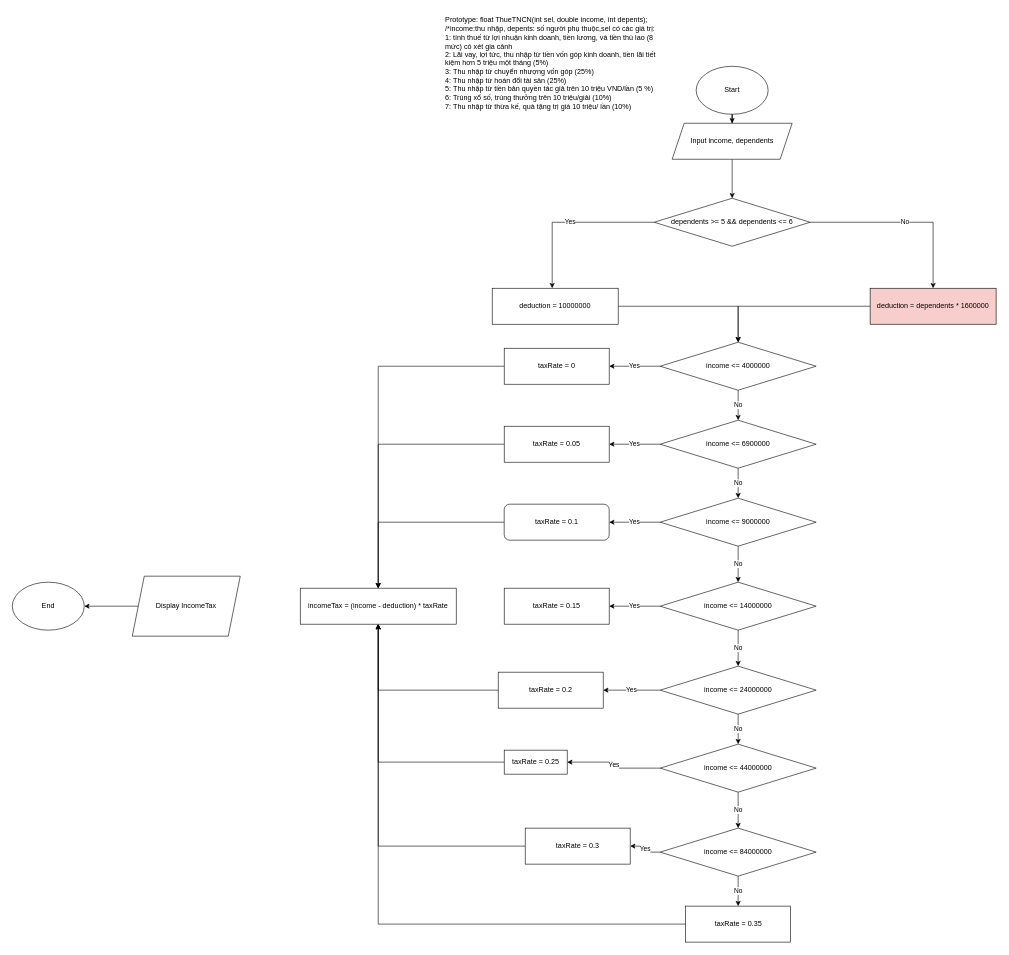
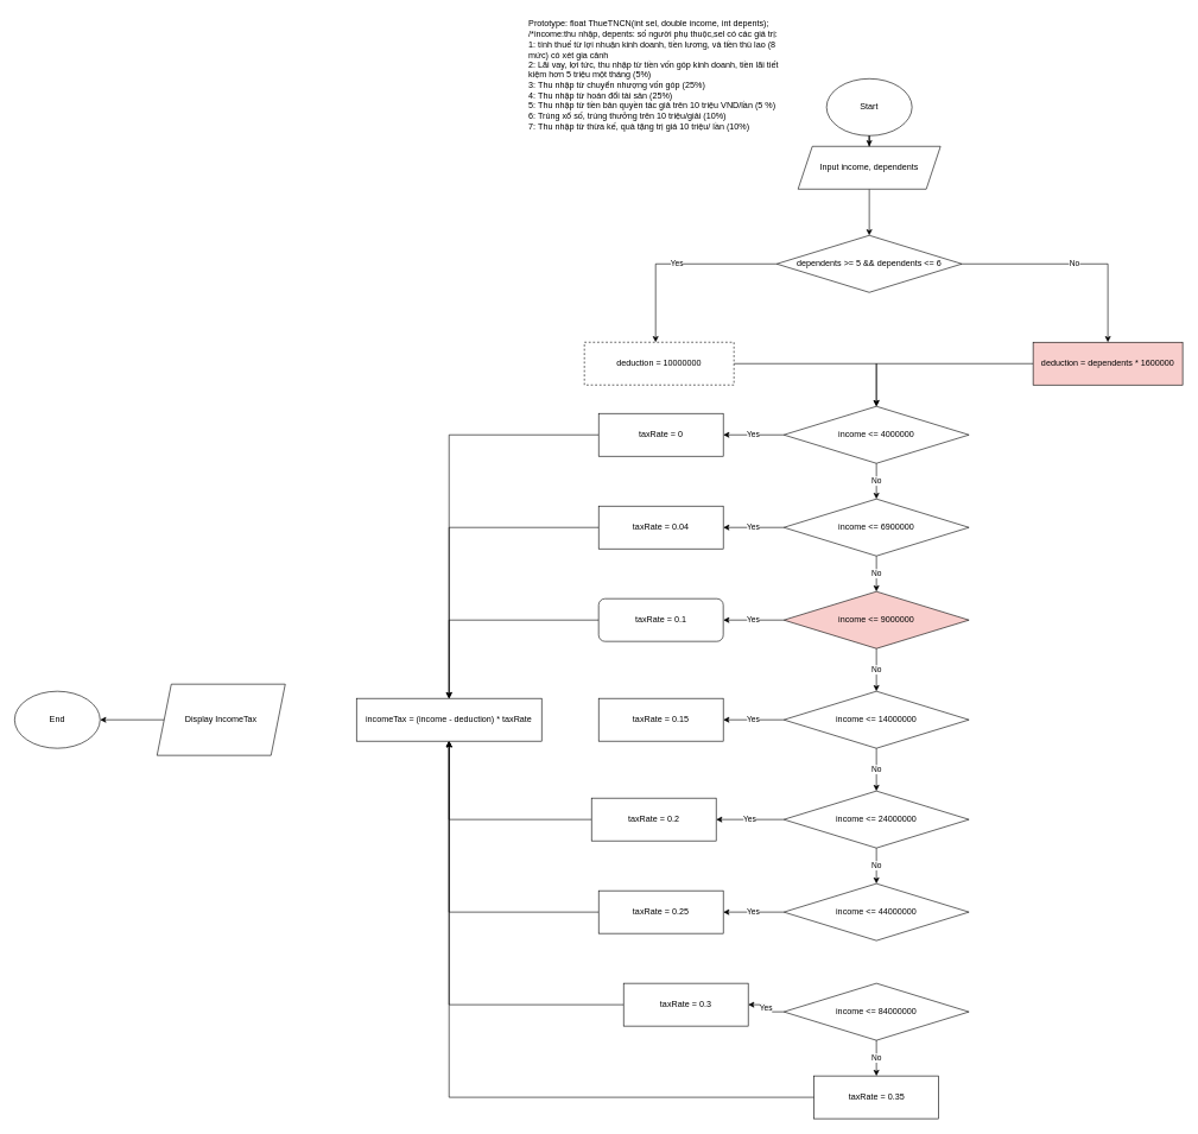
  <mxCell id="0" />
  <mxCell id="1" parent="0" />
  <mxCell id="2" value="Prototype: float ThueTNCN(int sel, double income, int depents);&lt;br&gt;/*income:thu nhập, depents: số người phụ thuộc,sel có các giá trị:&lt;br&gt;1: tính thuế từ lợi nhuận kinh doanh, tiền lương, và tiền thù lao (8 mức) có xét gia cảnh&lt;br&gt;2: Lãi vay, lợi tức, thu nhập từ tiền vốn góp kinh doanh, tiền lãi tiết kiệm hơn 5 triệu một tháng (5%)&lt;br&gt;3: Thu nhập từ chuyển nhượng vốn góp (25%)&lt;br&gt;4: Thu nhập từ hoán đổi tài sản (25%)&lt;br&gt;5: Thu nhập từ tiền bản quyền tác giả trên 10 triệu VND/lần (5 %)&amp;nbsp;&lt;br&gt;6: Trúng xổ số, trúng thưởng trên 10 triệu/giải (10%)&lt;br&gt;7: Thu nhập từ thừa kế, quà tặng trị giá 10 triệu/ lần (10%)" style="text;html=1;align=left;verticalAlign=middle;whiteSpace=wrap;rounded=0;" vertex="1" parent="1"><mxGeometry x="740" y="20" width="370" height="170" as="geometry" /></mxCell>
  <mxCell id="3" value="" style="edgeStyle=orthogonalEdgeStyle;rounded=0;orthogonalLoop=1;jettySize=auto;html=1;" edge="1" parent="1" source="4" target="6"><mxGeometry relative="1" as="geometry" /></mxCell>
  <mxCell id="4" value="Start" style="ellipse;whiteSpace=wrap;html=1;" vertex="1" parent="1"><mxGeometry x="1160" y="110" width="120" height="80" as="geometry" /></mxCell>
  <mxCell id="5" value="" style="edgeStyle=orthogonalEdgeStyle;rounded=0;orthogonalLoop=1;jettySize=auto;html=1;" edge="1" parent="1" source="6" target="9"><mxGeometry relative="1" as="geometry" /></mxCell>
  <mxCell id="6" value="Input income, dependents" style="shape=parallelogram;perimeter=parallelogramPerimeter;whiteSpace=wrap;html=1;fixedSize=1;" vertex="1" parent="1"><mxGeometry x="1120" y="205" width="200" height="60" as="geometry" /></mxCell>
  <mxCell id="7" value="Yes" style="edgeStyle=orthogonalEdgeStyle;rounded=0;orthogonalLoop=1;jettySize=auto;html=1;" edge="1" parent="1" source="9" target="11"><mxGeometry relative="1" as="geometry"><Array as="points"><mxPoint x="920" y="370" /></Array></mxGeometry></mxCell>
  <mxCell id="8" value="No" style="edgeStyle=orthogonalEdgeStyle;rounded=0;orthogonalLoop=1;jettySize=auto;html=1;" edge="1" parent="1" source="9" target="13"><mxGeometry relative="1" as="geometry" /></mxCell>
  <mxCell id="9" value="dependents &gt;= 5 &amp;&amp; dependents &lt;= 6" style="rhombus;whiteSpace=wrap;html=1;" vertex="1" parent="1"><mxGeometry x="1090" y="330" width="260" height="80" as="geometry" /></mxCell>
  <mxCell id="10" value="" style="edgeStyle=orthogonalEdgeStyle;rounded=0;orthogonalLoop=1;jettySize=auto;html=1;" edge="1" parent="1" source="11" target="16"><mxGeometry relative="1" as="geometry" /></mxCell>
- <mxCell id="11" value="deduction = 10000000" style="whiteSpace=wrap;html=1;" vertex="1" parent="1"><mxGeometry y="480" width="210" height="60" as="geometry" x="820" /></mxCell>
+ <mxCell id="11" value="deduction = 10000000" style="whiteSpace=wrap;html=1;dashed=1;" vertex="1" parent="1"><mxGeometry y="480" width="210" height="60" as="geometry" x="820" /></mxCell>
  <mxCell id="12" value="" style="edgeStyle=orthogonalEdgeStyle;rounded=0;orthogonalLoop=1;jettySize=auto;html=1;" edge="1" parent="1" source="13" target="16"><mxGeometry relative="1" as="geometry" /></mxCell>
  <mxCell id="13" value="deduction = dependents * 1600000" style="whiteSpace=wrap;html=1;fillColor=#f8cecc;" vertex="1" parent="1"><mxGeometry x="1450" y="480" width="210" height="60" as="geometry" /></mxCell>
  <mxCell id="14" value="No" style="edgeStyle=orthogonalEdgeStyle;rounded=0;orthogonalLoop=1;jettySize=auto;html=1;" edge="1" parent="1" source="16" target="19"><mxGeometry relative="1" as="geometry" /></mxCell>
  <mxCell id="15" value="Yes" style="edgeStyle=orthogonalEdgeStyle;rounded=0;orthogonalLoop=1;jettySize=auto;html=1;" edge="1" parent="1" source="16" target="36"><mxGeometry relative="1" as="geometry" /></mxCell>
  <mxCell id="16" value="income &lt;= 4000000" style="rhombus;whiteSpace=wrap;html=1;" vertex="1" parent="1"><mxGeometry x="1100" y="570" width="260" height="80" as="geometry" /></mxCell>
  <mxCell id="17" value="No" style="edgeStyle=orthogonalEdgeStyle;rounded=0;orthogonalLoop=1;jettySize=auto;html=1;" edge="1" parent="1" source="19" target="22"><mxGeometry relative="1" as="geometry" /></mxCell>
  <mxCell id="18" value="Yes" style="edgeStyle=orthogonalEdgeStyle;rounded=0;orthogonalLoop=1;jettySize=auto;html=1;" edge="1" parent="1" source="19" target="49"><mxGeometry relative="1" as="geometry" /></mxCell>
  <mxCell id="19" value="income &lt;= 6900000" style="rhombus;whiteSpace=wrap;html=1;" vertex="1" parent="1"><mxGeometry x="1100" y="700" width="260" height="80" as="geometry" /></mxCell>
  <mxCell id="20" value="No" style="edgeStyle=orthogonalEdgeStyle;rounded=0;orthogonalLoop=1;jettySize=auto;html=1;" edge="1" parent="1" source="22" target="25"><mxGeometry relative="1" as="geometry" /></mxCell>
  <mxCell id="21" value="Yes" style="edgeStyle=orthogonalEdgeStyle;rounded=0;orthogonalLoop=1;jettySize=auto;html=1;" edge="1" parent="1" source="22" target="38"><mxGeometry relative="1" as="geometry" /></mxCell>
- <mxCell id="22" value="income &lt;= 9000000" style="rhombus;whiteSpace=wrap;html=1;" vertex="1" parent="1"><mxGeometry x="1100" y="830" width="260" height="80" as="geometry" /></mxCell>
+ <mxCell id="22" value="income &lt;= 9000000" style="rhombus;whiteSpace=wrap;html=1;fillColor=#f8cecc;" vertex="1" parent="1"><mxGeometry x="1100" y="830" width="260" height="80" as="geometry" /></mxCell>
  <mxCell id="23" value="No" style="edgeStyle=orthogonalEdgeStyle;rounded=0;orthogonalLoop=1;jettySize=auto;html=1;" edge="1" parent="1" source="25" target="28"><mxGeometry relative="1" as="geometry" /></mxCell>
  <mxCell id="24" value="Yes" style="edgeStyle=orthogonalEdgeStyle;rounded=0;orthogonalLoop=1;jettySize=auto;html=1;" edge="1" parent="1" source="25" target="39"><mxGeometry relative="1" as="geometry" /></mxCell>
  <mxCell id="25" value="income &lt;= 14000000" style="rhombus;whiteSpace=wrap;html=1;" vertex="1" parent="1"><mxGeometry x="1100" y="970" width="260" height="80" as="geometry" /></mxCell>
  <mxCell id="26" value="No" style="edgeStyle=orthogonalEdgeStyle;rounded=0;orthogonalLoop=1;jettySize=auto;html=1;" edge="1" parent="1" source="28" target="31"><mxGeometry relative="1" as="geometry" /></mxCell>
  <mxCell id="27" value="Yes" style="edgeStyle=orthogonalEdgeStyle;rounded=0;orthogonalLoop=1;jettySize=auto;html=1;" edge="1" parent="1" source="28" target="41"><mxGeometry relative="1" as="geometry" /></mxCell>
  <mxCell id="28" value="income &lt;= 24000000" style="rhombus;whiteSpace=wrap;html=1;" vertex="1" parent="1"><mxGeometry x="1100" y="1110" width="260" height="80" as="geometry" /></mxCell>
- <mxCell id="29" value="No" style="edgeStyle=orthogonalEdgeStyle;rounded=0;orthogonalLoop=1;jettySize=auto;html=1;" edge="1" parent="1" source="31" target="34"><mxGeometry relative="1" as="geometry" /></mxCell>
  <mxCell id="30" value="Yes" style="edgeStyle=orthogonalEdgeStyle;rounded=0;orthogonalLoop=1;jettySize=auto;html=1;" edge="1" parent="1" source="31" target="43"><mxGeometry relative="1" as="geometry" /></mxCell>
  <mxCell id="31" value="income &lt;= 44000000" style="rhombus;whiteSpace=wrap;html=1;" vertex="1" parent="1"><mxGeometry x="1100" y="1240" width="260" height="80" as="geometry" /></mxCell>
  <mxCell id="32" value="No" style="edgeStyle=orthogonalEdgeStyle;rounded=0;orthogonalLoop=1;jettySize=auto;html=1;" edge="1" parent="1" source="34" target="47"><mxGeometry relative="1" as="geometry" /></mxCell>
  <mxCell id="33" value="Yes" style="edgeStyle=orthogonalEdgeStyle;rounded=0;orthogonalLoop=1;jettySize=auto;html=1;" edge="1" parent="1" source="34" target="45"><mxGeometry relative="1" as="geometry" /></mxCell>
  <mxCell id="34" value="income &lt;= 84000000" style="rhombus;whiteSpace=wrap;html=1;" vertex="1" parent="1"><mxGeometry x="1100" y="1380" width="260" height="80" as="geometry" /></mxCell>
  <mxCell id="35" value="" style="edgeStyle=orthogonalEdgeStyle;rounded=0;orthogonalLoop=1;jettySize=auto;html=1;endArrow=open;" edge="1" parent="1" source="36" target="50"><mxGeometry relative="1" as="geometry" /></mxCell>
  <mxCell id="36" value="taxRate = 0" style="whiteSpace=wrap;html=1;" vertex="1" parent="1"><mxGeometry x="840" y="580" width="175" height="60" as="geometry" /></mxCell>
  <mxCell id="37" value="" style="edgeStyle=orthogonalEdgeStyle;rounded=0;orthogonalLoop=1;jettySize=auto;html=1;" edge="1" parent="1" source="38" target="50"><mxGeometry relative="1" as="geometry" /></mxCell>
  <mxCell id="38" value="taxRate = 0.1" style="whiteSpace=wrap;html=1;rounded=1;" vertex="1" parent="1"><mxGeometry x="840" y="840" width="175" height="60" as="geometry" /></mxCell>
  <mxCell id="39" value="taxRate = 0.15" style="whiteSpace=wrap;html=1;" vertex="1" parent="1"><mxGeometry x="840" y="980" width="175" height="60" as="geometry" /></mxCell>
  <mxCell id="40" value="" style="edgeStyle=orthogonalEdgeStyle;rounded=0;orthogonalLoop=1;jettySize=auto;html=1;" edge="1" parent="1" source="41" target="50"><mxGeometry relative="1" as="geometry" /></mxCell>
  <mxCell id="41" value="taxRate = 0.2" style="whiteSpace=wrap;html=1;" vertex="1" parent="1"><mxGeometry x="830" y="1120" width="175" height="60" as="geometry" /></mxCell>
  <mxCell id="42" value="" style="edgeStyle=orthogonalEdgeStyle;rounded=0;orthogonalLoop=1;jettySize=auto;html=1;" edge="1" parent="1" source="43" target="50"><mxGeometry relative="1" as="geometry" /></mxCell>
- <mxCell id="43" value="taxRate = 0.25" style="whiteSpace=wrap;html=1;" vertex="1" parent="1"><mxGeometry x="840" y="1250" width="105" height="40" as="geometry" /></mxCell>
+ <mxCell id="43" value="taxRate = 0.25" style="whiteSpace=wrap;html=1;" vertex="1" parent="1"><mxGeometry x="840" y="1250" width="175" height="60" as="geometry" /></mxCell>
  <mxCell id="44" value="" style="edgeStyle=orthogonalEdgeStyle;rounded=0;orthogonalLoop=1;jettySize=auto;html=1;" edge="1" parent="1" source="45" target="50"><mxGeometry relative="1" as="geometry" /></mxCell>
  <mxCell id="45" value="taxRate = 0.3" style="whiteSpace=wrap;html=1;" vertex="1" parent="1"><mxGeometry x="875" y="1380" width="175" height="60" as="geometry" /></mxCell>
  <mxCell id="46" value="" style="edgeStyle=orthogonalEdgeStyle;rounded=0;orthogonalLoop=1;jettySize=auto;html=1;" edge="1" parent="1" source="47" target="50"><mxGeometry relative="1" as="geometry" /></mxCell>
  <mxCell id="47" value="taxRate = 0.35" style="whiteSpace=wrap;html=1;" vertex="1" parent="1"><mxGeometry x="1142.5" y="1510" width="175" height="60" as="geometry" /></mxCell>
  <mxCell id="48" value="" style="edgeStyle=orthogonalEdgeStyle;rounded=0;orthogonalLoop=1;jettySize=auto;html=1;" edge="1" parent="1" source="49" target="50"><mxGeometry relative="1" as="geometry" /></mxCell>
- <mxCell id="49" value="taxRate = 0.05" style="whiteSpace=wrap;html=1;" vertex="1" parent="1"><mxGeometry x="840" y="710" width="175" height="60" as="geometry" /></mxCell>
+ <mxCell id="49" value="taxRate = 0.04" style="whiteSpace=wrap;html=1;" vertex="1" parent="1"><mxGeometry x="840" y="710" width="175" height="60" as="geometry" /></mxCell>
  <mxCell id="50" value="incomeTax = (income - deduction) * taxRate" style="whiteSpace=wrap;html=1;" vertex="1" parent="1"><mxGeometry x="500" y="980" width="260" height="60" as="geometry" /></mxCell>
  <mxCell id="51" value="" style="edgeStyle=orthogonalEdgeStyle;rounded=0;orthogonalLoop=1;jettySize=auto;html=1;" edge="1" parent="1" source="52" target="53"><mxGeometry relative="1" as="geometry" /></mxCell>
  <mxCell id="52" value="Display IncomeTax" style="shape=parallelogram;perimeter=parallelogramPerimeter;whiteSpace=wrap;html=1;fixedSize=1;" vertex="1" parent="1"><mxGeometry x="220" y="960" width="180" height="100" as="geometry" /></mxCell>
  <mxCell id="53" value="End" style="ellipse;whiteSpace=wrap;html=1;" vertex="1" parent="1"><mxGeometry x="20" y="970" width="120" height="80" as="geometry" /></mxCell>
